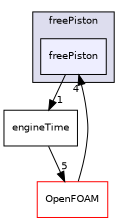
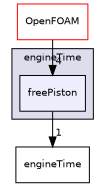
  digraph {
    compound=true
    node [fontname=Helvetica fontsize=10 shape=box]
    edge [labeldistance=1.5 labelfontname=Helvetica labelfontsize=10]
    n1 [fillcolor="#eeeeff" label=freePiston pencolor=black style=filled]
    n2 [label=engineTime]
    n3 [color=red label=OpenFOAM]
    subgraph cluster_1 {
      bgcolor="#ddddee"
      fontname=Helvetica
      fontsize=10
-     label=freePiston
+     label=engineTime
      pencolor=black
      n1
    }
    n1 -> n2 [headlabel=1]
-   n2 -> n3 [headlabel=5]
    n3 -> n1 [headlabel=4]
  }
